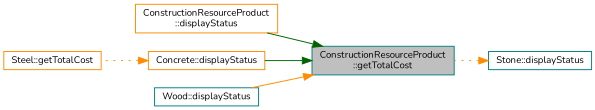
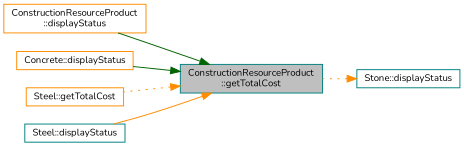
  digraph {
    fontname=Nunito
    rankdir=RL
    node [color=teal fillcolor=white fontname=Nunito fontsize=10 shape=record style=filled]
    edge [color=darkorange dir=back fontname=Nunito fontsize=10 labelfontname=Helvetica labelfontsize=10 style=solid]
    n1 [fillcolor=grey75 fontcolor=black height=0.2 label="ConstructionResourceProduct\l::getTotalCost" width=0.4]
    n2 [color=darkorange height=0.2 label="ConstructionResourceProduct\l::displayStatus" width=0.4]
    n3 [color=darkorange height=0.2 label="Concrete::displayStatus" width=0.4]
    n4 [color=darkorange height=0.2 label="Steel::getTotalCost" width=0.4]
-   n5 [height=0.2 label="Wood::displayStatus" width=0.4]
+   n5 [height=0.2 label="Steel::displayStatus" width=0.4]
    n6 [height=0.2 label="Stone::displayStatus" width=0.4]
    n1 -> n2 [color=darkgreen]
    n1 -> n3 [color=darkgreen]
-   n3 -> n4 [style=dotted]
+   n1 -> n4 [style=dotted]
    n1 -> n5
    n6 -> n1 [style=dotted]
  }
